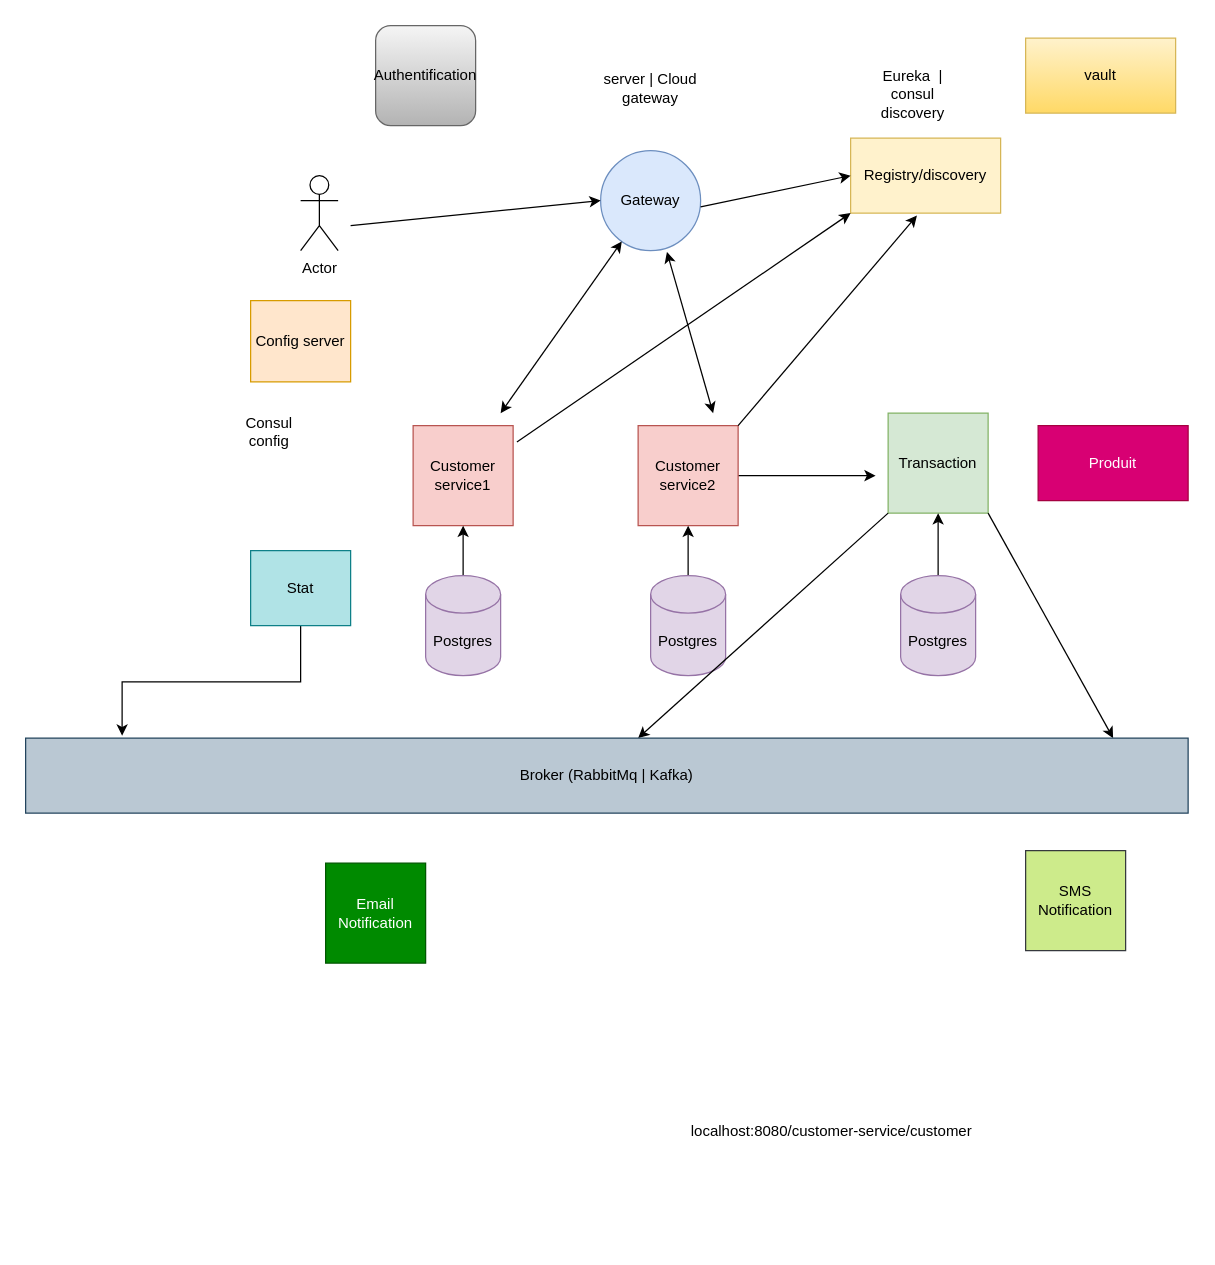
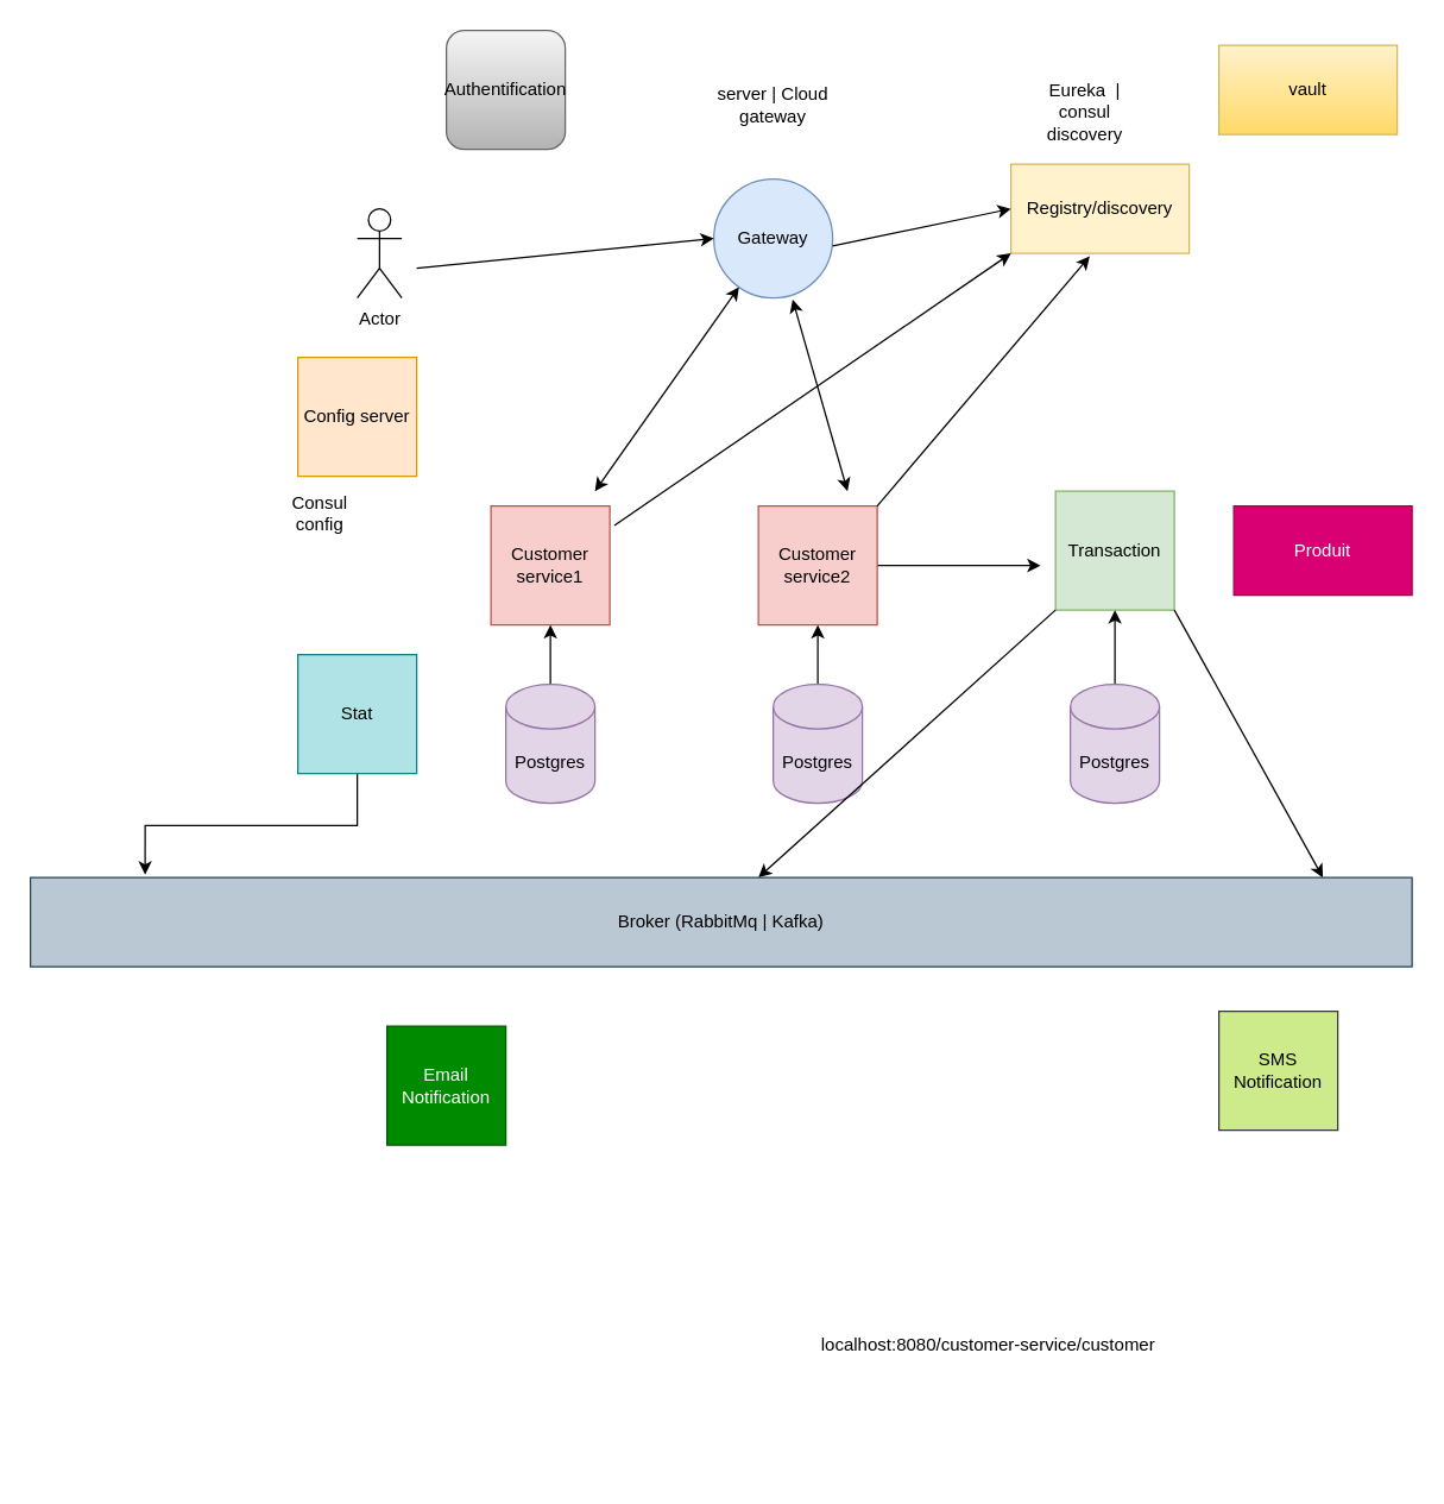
  <mxCell id="0" />
  <mxCell id="1" parent="0" />
  <mxCell id="2" value="Gateway" style="ellipse;whiteSpace=wrap;html=1;aspect=fixed;fillColor=#dae8fc;strokeColor=#6c8ebf;" vertex="1" parent="1"><mxGeometry x="480" y="120" width="80" height="80" as="geometry" /></mxCell>
  <mxCell id="3" value="Actor" style="shape=umlActor;verticalLabelPosition=bottom;verticalAlign=top;html=1;outlineConnect=0;" vertex="1" parent="1"><mxGeometry x="240" y="140" width="30" height="60" as="geometry" /></mxCell>
  <mxCell id="4" value="" style="endArrow=classic;html=1;rounded=0;entryX=0;entryY=0.5;entryDx=0;entryDy=0;" edge="1" parent="1" target="2"><mxGeometry width="50" height="50" relative="1" as="geometry"><mxPoint x="280" y="180" as="sourcePoint" /><mxPoint x="320" y="170" as="targetPoint" /></mxGeometry></mxCell>
  <mxCell id="5" value="Customer service1" style="whiteSpace=wrap;html=1;aspect=fixed;fillColor=#f8cecc;strokeColor=#b85450;" vertex="1" parent="1"><mxGeometry x="330" y="340" width="80" height="80" as="geometry" /></mxCell>
  <mxCell id="6" style="edgeStyle=orthogonalEdgeStyle;rounded=0;orthogonalLoop=1;jettySize=auto;html=1;" edge="1" parent="1" source="7"><mxGeometry relative="1" as="geometry"><mxPoint x="700" y="380" as="targetPoint" /></mxGeometry></mxCell>
  <mxCell id="7" value="Customer service2" style="whiteSpace=wrap;html=1;aspect=fixed;fillColor=#f8cecc;strokeColor=#b85450;" vertex="1" parent="1"><mxGeometry x="510" y="340" width="80" height="80" as="geometry" /></mxCell>
  <mxCell id="8" value="" style="edgeStyle=orthogonalEdgeStyle;rounded=0;orthogonalLoop=1;jettySize=auto;html=1;" edge="1" parent="1" source="9" target="5"><mxGeometry relative="1" as="geometry" /></mxCell>
  <mxCell id="9" value="Postgres" style="shape=cylinder3;whiteSpace=wrap;html=1;boundedLbl=1;backgroundOutline=1;size=15;fillColor=#e1d5e7;strokeColor=#9673a6;" vertex="1" parent="1"><mxGeometry x="340" y="460" width="60" height="80" as="geometry" /></mxCell>
  <mxCell id="10" value="" style="edgeStyle=orthogonalEdgeStyle;rounded=0;orthogonalLoop=1;jettySize=auto;html=1;" edge="1" parent="1" source="11" target="7"><mxGeometry relative="1" as="geometry" /></mxCell>
  <mxCell id="11" value="Postgres" style="shape=cylinder3;whiteSpace=wrap;html=1;boundedLbl=1;backgroundOutline=1;size=15;fillColor=#e1d5e7;strokeColor=#9673a6;" vertex="1" parent="1"><mxGeometry x="520" y="460" width="60" height="80" as="geometry" /></mxCell>
  <mxCell id="12" value="Transaction" style="whiteSpace=wrap;html=1;aspect=fixed;fillColor=#d5e8d4;strokeColor=#82b366;" vertex="1" parent="1"><mxGeometry x="710" y="330" width="80" height="80" as="geometry" /></mxCell>
  <mxCell id="13" value="" style="edgeStyle=orthogonalEdgeStyle;rounded=0;orthogonalLoop=1;jettySize=auto;html=1;" edge="1" parent="1" source="14" target="12"><mxGeometry relative="1" as="geometry" /></mxCell>
  <mxCell id="14" value="Postgres" style="shape=cylinder3;whiteSpace=wrap;html=1;boundedLbl=1;backgroundOutline=1;size=15;fillColor=#e1d5e7;strokeColor=#9673a6;" vertex="1" parent="1"><mxGeometry x="720" y="460" width="60" height="80" as="geometry" /></mxCell>
  <mxCell id="15" value="" style="endArrow=classic;startArrow=classic;html=1;rounded=0;entryX=0.663;entryY=1.013;entryDx=0;entryDy=0;entryPerimeter=0;" edge="1" parent="1" target="2"><mxGeometry width="50" height="50" relative="1" as="geometry"><mxPoint x="570" y="330" as="sourcePoint" /><mxPoint x="540" y="210" as="targetPoint" /></mxGeometry></mxCell>
  <mxCell id="16" value="" style="endArrow=classic;startArrow=classic;html=1;rounded=0;" edge="1" parent="1" target="2"><mxGeometry width="50" height="50" relative="1" as="geometry"><mxPoint x="400" y="330" as="sourcePoint" /><mxPoint x="500" y="250" as="targetPoint" /></mxGeometry></mxCell>
  <mxCell id="17" value="Registry/discovery" style="rounded=0;whiteSpace=wrap;html=1;fillColor=#fff2cc;strokeColor=#d6b656;" vertex="1" parent="1"><mxGeometry x="680" y="110" width="120" height="60" as="geometry" /></mxCell>
  <mxCell id="18" value="" style="endArrow=classic;html=1;rounded=0;entryX=0.442;entryY=1.033;entryDx=0;entryDy=0;entryPerimeter=0;" edge="1" parent="1" target="17"><mxGeometry width="50" height="50" relative="1" as="geometry"><mxPoint x="590" y="340" as="sourcePoint" /><mxPoint x="640" y="290" as="targetPoint" /></mxGeometry></mxCell>
  <mxCell id="19" value="" style="endArrow=classic;html=1;rounded=0;exitX=1.038;exitY=0.163;exitDx=0;exitDy=0;exitPerimeter=0;entryX=0;entryY=1;entryDx=0;entryDy=0;" edge="1" parent="1" source="5" target="17"><mxGeometry width="50" height="50" relative="1" as="geometry"><mxPoint x="540" y="440" as="sourcePoint" /><mxPoint x="450" y="300" as="targetPoint" /></mxGeometry></mxCell>
  <mxCell id="20" value="" style="endArrow=classic;html=1;rounded=0;entryX=0;entryY=0.5;entryDx=0;entryDy=0;" edge="1" parent="1" target="17"><mxGeometry width="50" height="50" relative="1" as="geometry"><mxPoint x="560" y="165" as="sourcePoint" /><mxPoint x="610" y="115" as="targetPoint" /></mxGeometry></mxCell>
- <mxCell id="21" value="Config server" style="whiteSpace=wrap;html=1;aspect=fixed;fillColor=#ffe6cc;strokeColor=#d79b00;" vertex="1" parent="1"><mxGeometry x="200" y="240" width="80" height="65" as="geometry" /></mxCell>
+ <mxCell id="21" value="Config server" style="whiteSpace=wrap;html=1;aspect=fixed;fillColor=#ffe6cc;strokeColor=#d79b00;" vertex="1" parent="1"><mxGeometry x="200" y="240" width="80" height="80" as="geometry" /></mxCell>
  <mxCell id="22" value="server | Cloud gateway" style="text;html=1;strokeColor=none;fillColor=none;align=center;verticalAlign=middle;whiteSpace=wrap;rounded=0;" vertex="1" parent="1"><mxGeometry x="480" y="50" width="80" height="40" as="geometry" /></mxCell>
  <mxCell id="23" value="Produit" style="rounded=0;whiteSpace=wrap;html=1;fillColor=#d80073;fontColor=#ffffff;strokeColor=#A50040;" vertex="1" parent="1"><mxGeometry x="830" y="340" width="120" height="60" as="geometry" /></mxCell>
  <mxCell id="24" value="Eureka &amp;nbsp;| consul discovery" style="text;html=1;strokeColor=none;fillColor=none;align=center;verticalAlign=middle;whiteSpace=wrap;rounded=0;" vertex="1" parent="1"><mxGeometry x="700" y="60" width="60" height="30" as="geometry" /></mxCell>
  <mxCell id="25" value="Consul config" style="text;html=1;strokeColor=none;fillColor=none;align=center;verticalAlign=middle;whiteSpace=wrap;rounded=0;" vertex="1" parent="1"><mxGeometry x="185" y="330" width="60" height="30" as="geometry" /></mxCell>
  <mxCell id="26" value="vault" style="rounded=0;whiteSpace=wrap;html=1;fillColor=#fff2cc;gradientColor=#ffd966;strokeColor=#d6b656;" vertex="1" parent="1"><mxGeometry x="820" y="30" width="120" height="60" as="geometry" /></mxCell>
  <mxCell id="27" value="Authentification" style="whiteSpace=wrap;html=1;aspect=fixed;fillColor=#f5f5f5;gradientColor=#b3b3b3;strokeColor=#666666;rounded=1;" vertex="1" parent="1"><mxGeometry x="300" y="20" width="80" height="80" as="geometry" /></mxCell>
  <mxCell id="28" value="Email Notification" style="whiteSpace=wrap;html=1;aspect=fixed;fillColor=#008a00;strokeColor=#005700;fontColor=#ffffff;" vertex="1" parent="1"><mxGeometry x="260" y="690" width="80" height="80" as="geometry" /></mxCell>
  <mxCell id="29" value="SMS Notification" style="whiteSpace=wrap;html=1;aspect=fixed;fillColor=#cdeb8b;strokeColor=#36393d;" vertex="1" parent="1"><mxGeometry x="820" y="680" width="80" height="80" as="geometry" /></mxCell>
  <mxCell id="30" value="" style="endArrow=classic;html=1;rounded=0;exitX=0;exitY=1;exitDx=0;exitDy=0;" edge="1" parent="1" source="12"><mxGeometry width="50" height="50" relative="1" as="geometry"><mxPoint x="640" y="460" as="sourcePoint" /><mxPoint x="510" y="590" as="targetPoint" /></mxGeometry></mxCell>
  <mxCell id="31" value="" style="endArrow=classic;html=1;rounded=0;exitX=1;exitY=1;exitDx=0;exitDy=0;" edge="1" parent="1" source="12"><mxGeometry width="50" height="50" relative="1" as="geometry"><mxPoint x="840" y="525" as="sourcePoint" /><mxPoint x="890" y="590" as="targetPoint" /></mxGeometry></mxCell>
  <mxCell id="32" value="Broker (RabbitMq | Kafka)" style="rounded=0;whiteSpace=wrap;html=1;fillColor=#bac8d3;strokeColor=#23445d;" vertex="1" parent="1"><mxGeometry x="20" y="590" width="930" height="60" as="geometry" /></mxCell>
  <mxCell id="33" style="edgeStyle=orthogonalEdgeStyle;rounded=0;orthogonalLoop=1;jettySize=auto;html=1;entryX=0.083;entryY=-0.033;entryDx=0;entryDy=0;entryPerimeter=0;" edge="1" parent="1" source="34" target="32"><mxGeometry relative="1" as="geometry" /></mxCell>
- <mxCell id="34" value="Stat" style="whiteSpace=wrap;html=1;aspect=fixed;fillColor=#b0e3e6;strokeColor=#0e8088;" vertex="1" parent="1"><mxGeometry x="200" y="440" width="80" height="60" as="geometry" /></mxCell>
+ <mxCell id="34" value="Stat" style="whiteSpace=wrap;html=1;aspect=fixed;fillColor=#b0e3e6;strokeColor=#0e8088;" vertex="1" parent="1"><mxGeometry x="200" y="440" width="80" height="80" as="geometry" /></mxCell>
  <mxCell id="35" value="localhost:8080/customer-service/customer" style="text;html=1;strokeColor=none;fillColor=none;align=center;verticalAlign=middle;whiteSpace=wrap;rounded=0;" vertex="1" parent="1"><mxGeometry x="530" y="890" width="270" height="30" as="geometry" /></mxCell>
  <mxCell id="36" value="&lt;br&gt;" style="text;html=1;strokeColor=none;fillColor=none;align=center;verticalAlign=middle;whiteSpace=wrap;rounded=0;" vertex="1" parent="1"><mxGeometry x="530" y="960" width="280" height="30" as="geometry" /></mxCell>
